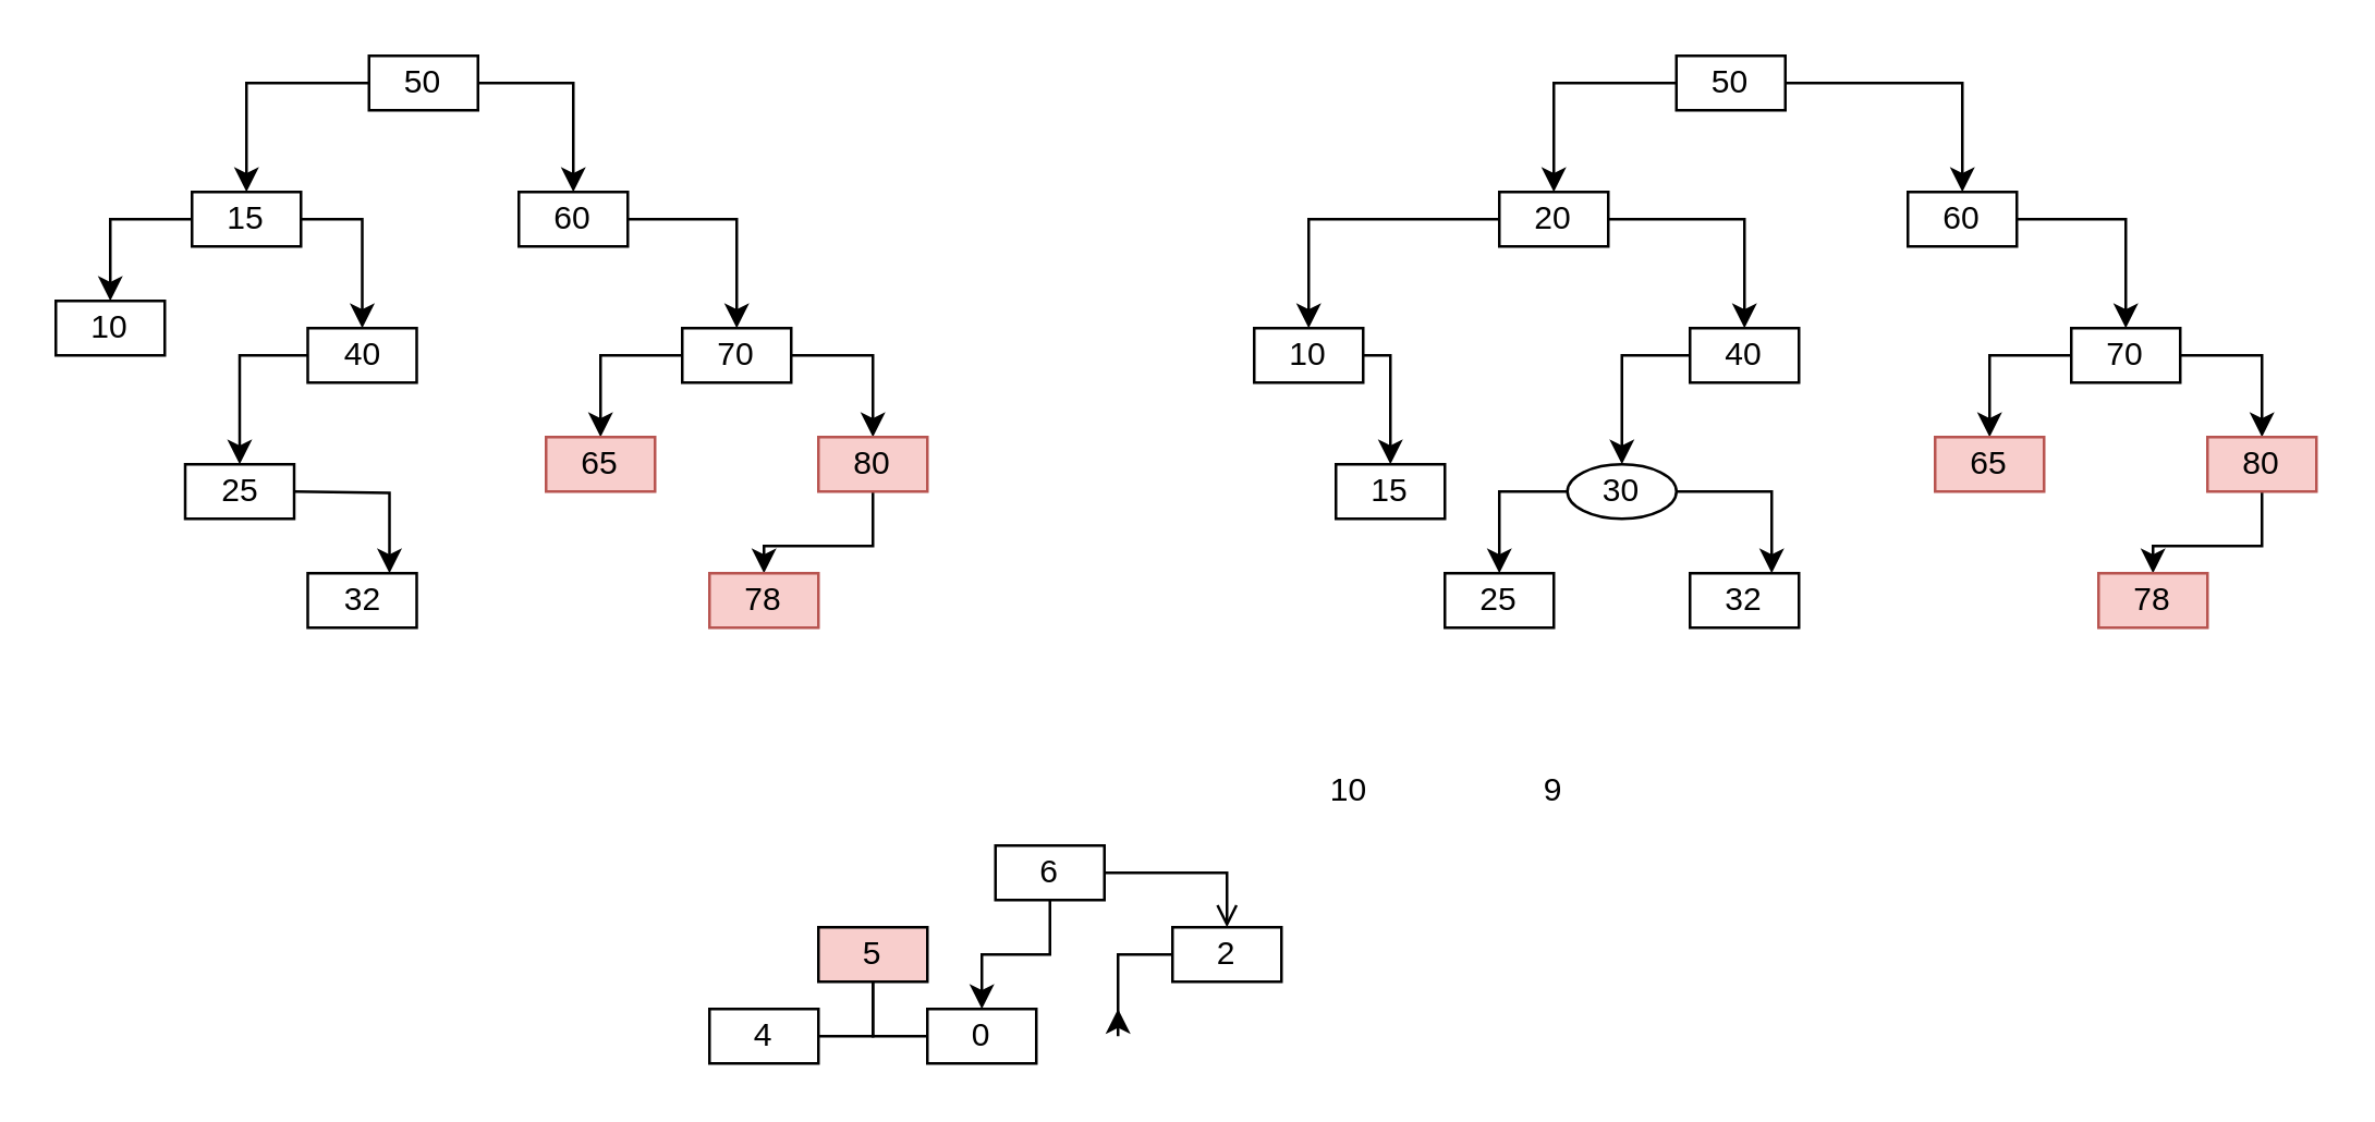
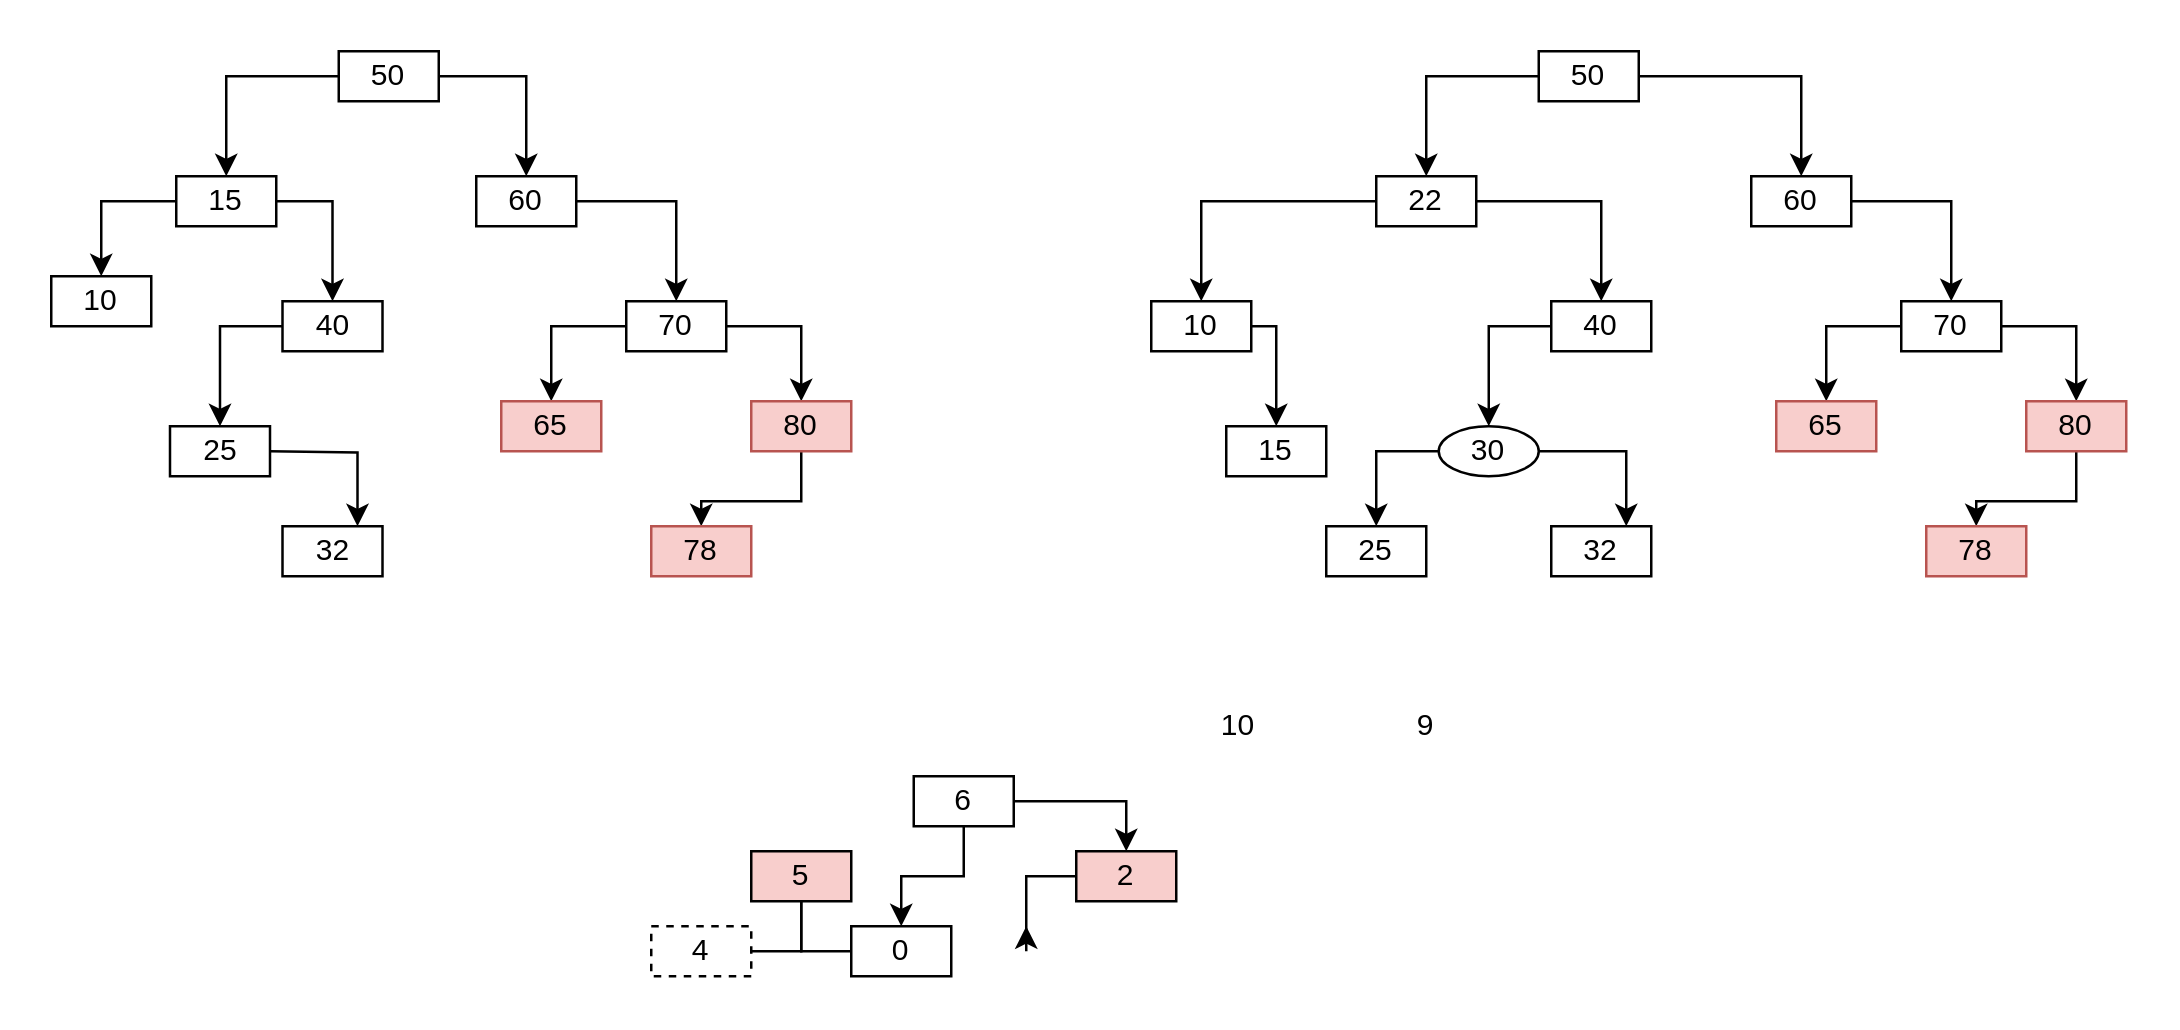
  <mxCell id="0" />
  <mxCell id="1" parent="0" />
  <mxCell id="2" style="edgeStyle=orthogonalEdgeStyle;rounded=0;orthogonalLoop=1;jettySize=auto;html=1;entryX=0.5;entryY=0;entryDx=0;entryDy=0;" parent="1" source="4" target="7" edge="1"><mxGeometry relative="1" as="geometry" /></mxCell>
  <mxCell id="3" style="edgeStyle=orthogonalEdgeStyle;rounded=0;orthogonalLoop=1;jettySize=auto;html=1;" parent="1" source="4" target="9" edge="1"><mxGeometry relative="1" as="geometry" /></mxCell>
  <mxCell id="4" value="50" style="rounded=0;whiteSpace=wrap;html=1;" parent="1" vertex="1"><mxGeometry x="615" y="20" width="40" height="20" as="geometry" /></mxCell>
  <mxCell id="5" style="edgeStyle=orthogonalEdgeStyle;rounded=0;orthogonalLoop=1;jettySize=auto;html=1;" parent="1" source="7" target="14" edge="1"><mxGeometry relative="1" as="geometry" /></mxCell>
  <mxCell id="6" style="edgeStyle=orthogonalEdgeStyle;rounded=0;orthogonalLoop=1;jettySize=auto;html=1;" parent="1" source="7" target="16" edge="1"><mxGeometry relative="1" as="geometry" /></mxCell>
- <mxCell id="7" value="20" style="rounded=0;whiteSpace=wrap;html=1;" parent="1" vertex="1"><mxGeometry x="550" y="70" width="40" height="20" as="geometry" /></mxCell>
+ <mxCell id="7" value="22" style="rounded=0;whiteSpace=wrap;html=1;" parent="1" vertex="1"><mxGeometry x="550" y="70" width="40" height="20" as="geometry" /></mxCell>
  <mxCell id="8" style="edgeStyle=orthogonalEdgeStyle;rounded=0;orthogonalLoop=1;jettySize=auto;html=1;entryX=0.5;entryY=0;entryDx=0;entryDy=0;" parent="1" source="9" target="12" edge="1"><mxGeometry relative="1" as="geometry" /></mxCell>
  <mxCell id="9" value="60" style="rounded=0;whiteSpace=wrap;html=1;" parent="1" vertex="1"><mxGeometry x="700" y="70" width="40" height="20" as="geometry" /></mxCell>
  <mxCell id="10" style="edgeStyle=orthogonalEdgeStyle;rounded=0;orthogonalLoop=1;jettySize=auto;html=1;" parent="1" source="12" target="21" edge="1"><mxGeometry relative="1" as="geometry" /></mxCell>
  <mxCell id="11" style="edgeStyle=orthogonalEdgeStyle;rounded=0;orthogonalLoop=1;jettySize=auto;html=1;entryX=0.5;entryY=0;entryDx=0;entryDy=0;" parent="1" source="12" target="22" edge="1"><mxGeometry relative="1" as="geometry" /></mxCell>
  <mxCell id="12" value="70" style="rounded=0;whiteSpace=wrap;html=1;" parent="1" vertex="1"><mxGeometry x="760" y="120" width="40" height="20" as="geometry" /></mxCell>
  <mxCell id="13" style="edgeStyle=orthogonalEdgeStyle;rounded=0;orthogonalLoop=1;jettySize=auto;html=1;entryX=0.5;entryY=0;entryDx=0;entryDy=0;" parent="1" source="14" target="24" edge="1"><mxGeometry relative="1" as="geometry"><Array as="points"><mxPoint x="510" y="130" /></Array></mxGeometry></mxCell>
  <mxCell id="14" value="10" style="rounded=0;whiteSpace=wrap;html=1;" parent="1" vertex="1"><mxGeometry x="460" y="120" width="40" height="20" as="geometry" /></mxCell>
  <mxCell id="15" style="edgeStyle=orthogonalEdgeStyle;rounded=0;orthogonalLoop=1;jettySize=auto;html=1;entryX=0.5;entryY=0;entryDx=0;entryDy=0;" parent="1" source="16" target="19" edge="1"><mxGeometry relative="1" as="geometry"><Array as="points"><mxPoint x="595" y="130" /></Array></mxGeometry></mxCell>
  <mxCell id="16" value="40" style="rounded=0;whiteSpace=wrap;html=1;" parent="1" vertex="1"><mxGeometry x="620" y="120" width="40" height="20" as="geometry" /></mxCell>
  <mxCell id="17" style="edgeStyle=orthogonalEdgeStyle;rounded=0;orthogonalLoop=1;jettySize=auto;html=1;entryX=0.75;entryY=0;entryDx=0;entryDy=0;" parent="1" source="19" target="25" edge="1"><mxGeometry relative="1" as="geometry" /></mxCell>
  <mxCell id="18" style="edgeStyle=orthogonalEdgeStyle;rounded=0;orthogonalLoop=1;jettySize=auto;html=1;" parent="1" source="19" target="26" edge="1"><mxGeometry relative="1" as="geometry" /></mxCell>
  <mxCell id="19" value="30" style="ellipse;whiteSpace=wrap;html=1;" parent="1" vertex="1"><mxGeometry x="575" y="170" width="40" height="20" as="geometry" /></mxCell>
  <mxCell id="20" style="edgeStyle=orthogonalEdgeStyle;rounded=0;orthogonalLoop=1;jettySize=auto;html=1;entryX=0.5;entryY=0;entryDx=0;entryDy=0;" parent="1" source="21" target="23" edge="1"><mxGeometry relative="1" as="geometry" /></mxCell>
  <mxCell id="21" value="80" style="rounded=0;whiteSpace=wrap;html=1;fillColor=#f8cecc;strokeColor=#b85450;" parent="1" vertex="1"><mxGeometry x="810" y="160" width="40" height="20" as="geometry" /></mxCell>
  <mxCell id="22" value="65" style="rounded=0;whiteSpace=wrap;html=1;fillColor=#f8cecc;strokeColor=#b85450;" parent="1" vertex="1"><mxGeometry x="710" y="160" width="40" height="20" as="geometry" /></mxCell>
  <mxCell id="23" value="78" style="rounded=0;whiteSpace=wrap;html=1;fillColor=#f8cecc;strokeColor=#b85450;" parent="1" vertex="1"><mxGeometry x="770" y="210" width="40" height="20" as="geometry" /></mxCell>
  <mxCell id="24" value="15" style="rounded=0;whiteSpace=wrap;html=1;" parent="1" vertex="1"><mxGeometry x="490" y="170" width="40" height="20" as="geometry" /></mxCell>
  <mxCell id="25" value="32" style="rounded=0;whiteSpace=wrap;html=1;" parent="1" vertex="1"><mxGeometry x="620" y="210" width="40" height="20" as="geometry" /></mxCell>
  <mxCell id="26" value="25" style="rounded=0;whiteSpace=wrap;html=1;" parent="1" vertex="1"><mxGeometry x="530" y="210" width="40" height="20" as="geometry" /></mxCell>
  <mxCell id="27" style="edgeStyle=orthogonalEdgeStyle;rounded=0;orthogonalLoop=1;jettySize=auto;html=1;entryX=0.5;entryY=0;entryDx=0;entryDy=0;" parent="1" source="29" target="32" edge="1"><mxGeometry relative="1" as="geometry" /></mxCell>
  <mxCell id="28" style="edgeStyle=orthogonalEdgeStyle;rounded=0;orthogonalLoop=1;jettySize=auto;html=1;" parent="1" source="29" target="34" edge="1"><mxGeometry relative="1" as="geometry" /></mxCell>
  <mxCell id="29" value="50" style="rounded=0;whiteSpace=wrap;html=1;" parent="1" vertex="1"><mxGeometry x="135" y="20" width="40" height="20" as="geometry" /></mxCell>
  <mxCell id="30" style="edgeStyle=orthogonalEdgeStyle;rounded=0;orthogonalLoop=1;jettySize=auto;html=1;" parent="1" source="32" target="38" edge="1"><mxGeometry relative="1" as="geometry" /></mxCell>
  <mxCell id="31" style="edgeStyle=orthogonalEdgeStyle;rounded=0;orthogonalLoop=1;jettySize=auto;html=1;" parent="1" source="32" target="40" edge="1"><mxGeometry relative="1" as="geometry" /></mxCell>
  <mxCell id="32" value="15" style="rounded=0;whiteSpace=wrap;html=1;" parent="1" vertex="1"><mxGeometry x="70" y="70" width="40" height="20" as="geometry" /></mxCell>
  <mxCell id="33" style="edgeStyle=orthogonalEdgeStyle;rounded=0;orthogonalLoop=1;jettySize=auto;html=1;entryX=0.5;entryY=0;entryDx=0;entryDy=0;" parent="1" source="34" target="37" edge="1"><mxGeometry relative="1" as="geometry" /></mxCell>
  <mxCell id="34" value="60" style="rounded=0;whiteSpace=wrap;html=1;" parent="1" vertex="1"><mxGeometry x="190" y="70" width="40" height="20" as="geometry" /></mxCell>
  <mxCell id="35" style="edgeStyle=orthogonalEdgeStyle;rounded=0;orthogonalLoop=1;jettySize=auto;html=1;" parent="1" source="37" target="43" edge="1"><mxGeometry relative="1" as="geometry" /></mxCell>
  <mxCell id="36" style="edgeStyle=orthogonalEdgeStyle;rounded=0;orthogonalLoop=1;jettySize=auto;html=1;entryX=0.5;entryY=0;entryDx=0;entryDy=0;" parent="1" source="37" target="44" edge="1"><mxGeometry relative="1" as="geometry" /></mxCell>
  <mxCell id="37" value="70" style="rounded=0;whiteSpace=wrap;html=1;" parent="1" vertex="1"><mxGeometry x="250" y="120" width="40" height="20" as="geometry" /></mxCell>
  <mxCell id="38" value="10" style="rounded=0;whiteSpace=wrap;html=1;" parent="1" vertex="1"><mxGeometry x="20" y="110" width="40" height="20" as="geometry" /></mxCell>
  <mxCell id="39" style="edgeStyle=orthogonalEdgeStyle;rounded=0;orthogonalLoop=1;jettySize=auto;html=1;entryX=0.5;entryY=0;entryDx=0;entryDy=0;" parent="1" source="40" edge="1"><mxGeometry relative="1" as="geometry"><Array as="points"><mxPoint x="87.5" y="130" /></Array><mxPoint x="87.5" y="170" as="targetPoint" /></mxGeometry></mxCell>
  <mxCell id="40" value="40" style="rounded=0;whiteSpace=wrap;html=1;" parent="1" vertex="1"><mxGeometry x="112.5" y="120" width="40" height="20" as="geometry" /></mxCell>
  <mxCell id="41" style="edgeStyle=orthogonalEdgeStyle;rounded=0;orthogonalLoop=1;jettySize=auto;html=1;entryX=0.75;entryY=0;entryDx=0;entryDy=0;" parent="1" target="46" edge="1"><mxGeometry relative="1" as="geometry"><mxPoint x="107.5" y="180.029" as="sourcePoint" /></mxGeometry></mxCell>
  <mxCell id="42" style="edgeStyle=orthogonalEdgeStyle;rounded=0;orthogonalLoop=1;jettySize=auto;html=1;entryX=0.5;entryY=0;entryDx=0;entryDy=0;" parent="1" source="43" target="45" edge="1"><mxGeometry relative="1" as="geometry" /></mxCell>
  <mxCell id="43" value="80" style="rounded=0;whiteSpace=wrap;html=1;fillColor=#f8cecc;strokeColor=#b85450;" parent="1" vertex="1"><mxGeometry x="300" y="160" width="40" height="20" as="geometry" /></mxCell>
  <mxCell id="44" value="65" style="rounded=0;whiteSpace=wrap;html=1;fillColor=#f8cecc;strokeColor=#b85450;" parent="1" vertex="1"><mxGeometry x="200" y="160" width="40" height="20" as="geometry" /></mxCell>
  <mxCell id="45" value="78" style="rounded=0;whiteSpace=wrap;html=1;fillColor=#f8cecc;strokeColor=#b85450;" parent="1" vertex="1"><mxGeometry x="260" y="210" width="40" height="20" as="geometry" /></mxCell>
  <mxCell id="46" value="32" style="rounded=0;whiteSpace=wrap;html=1;" parent="1" vertex="1"><mxGeometry x="112.5" y="210" width="40" height="20" as="geometry" /></mxCell>
  <mxCell id="47" value="25" style="rounded=0;whiteSpace=wrap;html=1;" parent="1" vertex="1"><mxGeometry x="67.5" y="170" width="40" height="20" as="geometry" /></mxCell>
  <mxCell id="48" style="edgeStyle=orthogonalEdgeStyle;rounded=0;orthogonalLoop=1;jettySize=auto;html=1;" edge="1" parent="1" source="50" target="54"><mxGeometry relative="1" as="geometry" /></mxCell>
- <mxCell id="49" style="edgeStyle=orthogonalEdgeStyle;rounded=0;orthogonalLoop=1;jettySize=auto;html=1;entryX=0.5;entryY=0;entryDx=0;entryDy=0;endArrow=open;" edge="1" parent="1" source="50" target="57"><mxGeometry relative="1" as="geometry" /></mxCell>
+ <mxCell id="49" style="edgeStyle=orthogonalEdgeStyle;rounded=0;orthogonalLoop=1;jettySize=auto;html=1;entryX=0.5;entryY=0;entryDx=0;entryDy=0;" edge="1" parent="1" source="50" target="57"><mxGeometry relative="1" as="geometry" /></mxCell>
  <mxCell id="50" value="6" style="rounded=0;whiteSpace=wrap;html=1;" vertex="1" parent="1"><mxGeometry x="365" y="310" width="40" height="20" as="geometry" /></mxCell>
  <mxCell id="51" style="edgeStyle=orthogonalEdgeStyle;rounded=0;orthogonalLoop=1;jettySize=auto;html=1;entryX=0.5;entryY=0;entryDx=0;entryDy=0;" edge="1" parent="1" source="53" target="55"><mxGeometry relative="1" as="geometry" /></mxCell>
  <mxCell id="52" style="edgeStyle=orthogonalEdgeStyle;rounded=0;orthogonalLoop=1;jettySize=auto;html=1;entryX=0.5;entryY=0;entryDx=0;entryDy=0;" edge="1" parent="1" source="53" target="54"><mxGeometry relative="1" as="geometry" /></mxCell>
  <mxCell id="53" value="5" style="rounded=0;whiteSpace=wrap;html=1;fillColor=#f8cecc;" vertex="1" parent="1"><mxGeometry x="300" y="340" width="40" height="20" as="geometry" /></mxCell>
  <mxCell id="54" value="0" style="rounded=0;whiteSpace=wrap;html=1;" vertex="1" parent="1"><mxGeometry x="340" y="370" width="40" height="20" as="geometry" /></mxCell>
- <mxCell id="55" value="4" style="rounded=0;whiteSpace=wrap;html=1;" vertex="1" parent="1"><mxGeometry x="260" y="370" width="40" height="20" as="geometry" /></mxCell>
+ <mxCell id="55" value="4" style="rounded=0;whiteSpace=wrap;html=1;dashed=1;" vertex="1" parent="1"><mxGeometry x="260" y="370" width="40" height="20" as="geometry" /></mxCell>
  <mxCell id="56" style="edgeStyle=orthogonalEdgeStyle;rounded=0;orthogonalLoop=1;jettySize=auto;html=1;entryX=0.5;entryY=0;entryDx=0;entryDy=0;" edge="1" parent="1" source="57"><mxGeometry relative="1" as="geometry"><mxPoint x="410" y="370" as="targetPoint" /></mxGeometry></mxCell>
- <mxCell id="57" value="2" style="rounded=0;whiteSpace=wrap;html=1;" vertex="1" parent="1"><mxGeometry x="430" y="340" width="40" height="20" as="geometry" /></mxCell>
+ <mxCell id="57" value="2" style="rounded=0;whiteSpace=wrap;html=1;fillColor=#f8cecc;" vertex="1" parent="1"><mxGeometry x="430" y="340" width="40" height="20" as="geometry" /></mxCell>
  <mxCell id="58" value="10" style="text;html=1;strokeColor=none;fillColor=none;align=center;verticalAlign=middle;whiteSpace=wrap;rounded=0;" vertex="1" parent="1"><mxGeometry x="475" y="280" width="40" height="20" as="geometry" /></mxCell>
  <mxCell id="59" value="9" style="text;html=1;strokeColor=none;fillColor=none;align=center;verticalAlign=middle;whiteSpace=wrap;rounded=0;" vertex="1" parent="1"><mxGeometry x="550" y="280" width="40" height="20" as="geometry" /></mxCell>
